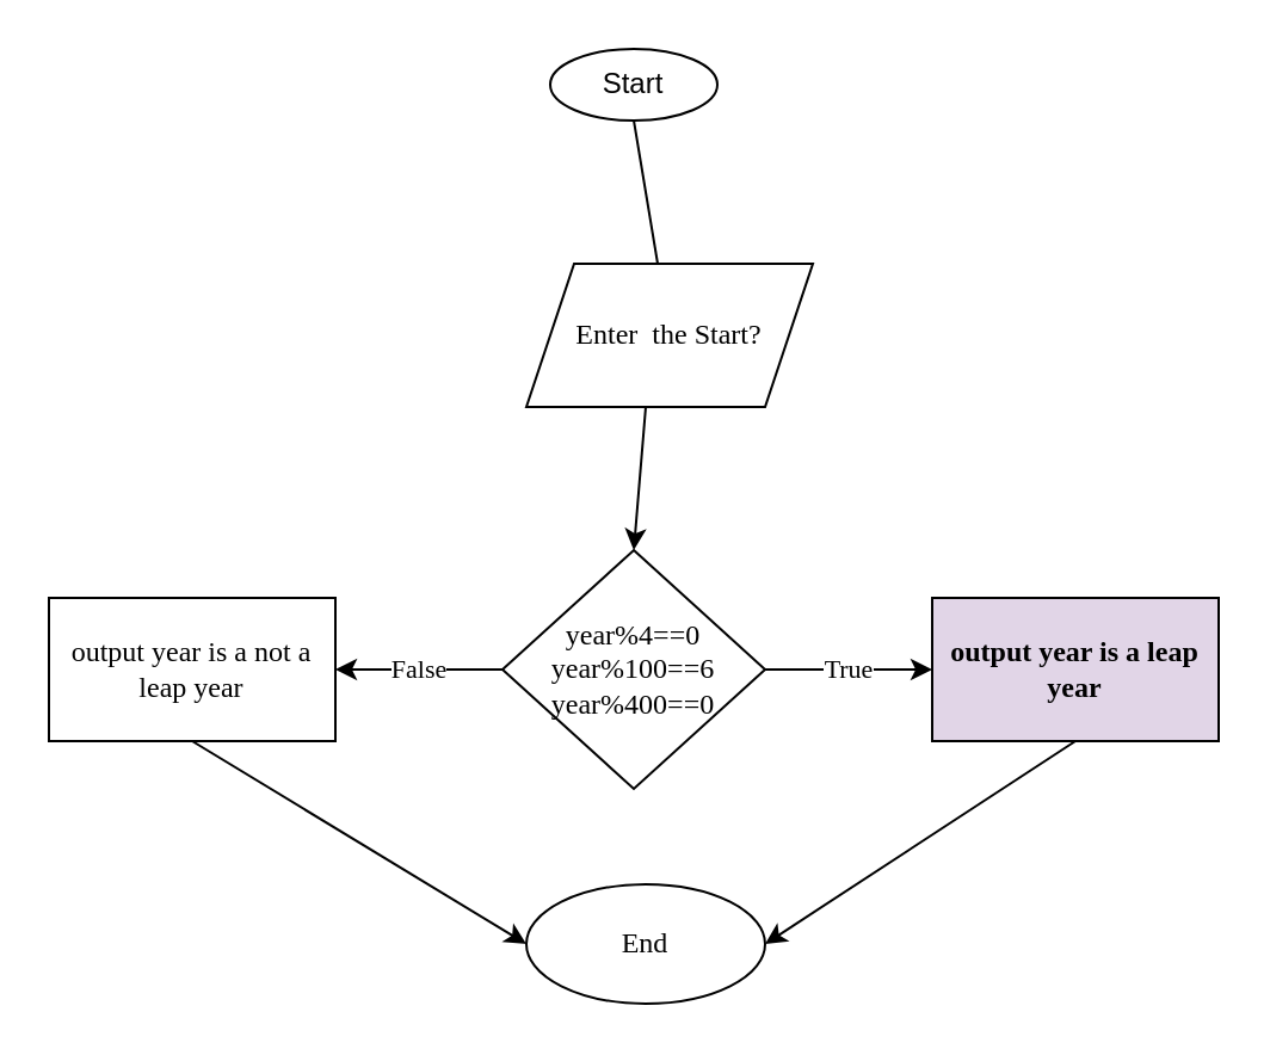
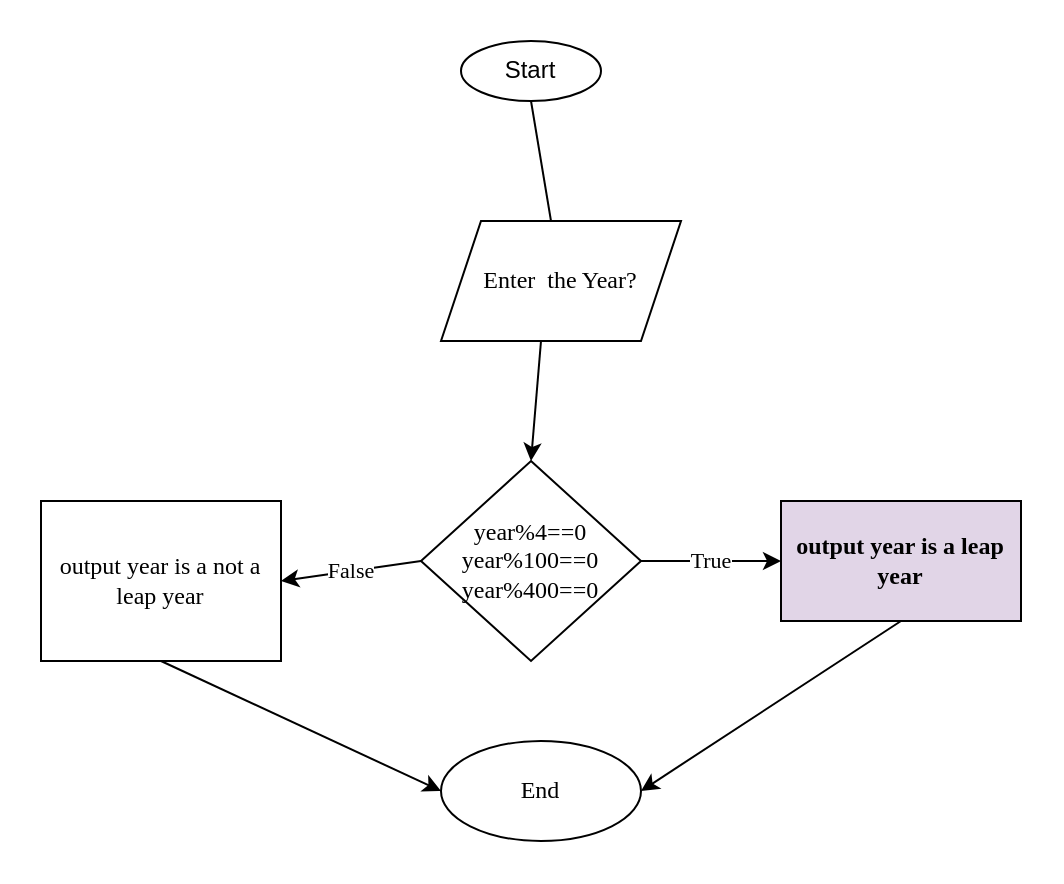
  <mxCell id="0" />
  <mxCell id="1" parent="0" />
  <mxCell id="2" value="Start" style="ellipse;whiteSpace=wrap;html=1;" parent="1" vertex="1"><mxGeometry x="230" y="20" width="70" height="30" as="geometry" /></mxCell>
  <mxCell id="3" value="" style="endArrow=classic;html=1;rounded=0;fontFamily=Times New Roman;exitX=0.5;exitY=1;exitDx=0;exitDy=0;startArrow=none;" parent="1" source="5" edge="1"><mxGeometry width="50" height="50" relative="1" as="geometry"><mxPoint x="340" y="280" as="sourcePoint" /><mxPoint x="280" y="160" as="targetPoint" /></mxGeometry></mxCell>
  <mxCell id="4" value="" style="endArrow=none;html=1;rounded=0;fontFamily=Times New Roman;exitX=0.5;exitY=1;exitDx=0;exitDy=0;" parent="1" source="2" target="5" edge="1"><mxGeometry width="50" height="50" relative="1" as="geometry"><mxPoint x="280" y="70" as="sourcePoint" /><mxPoint x="280" y="160" as="targetPoint" /></mxGeometry></mxCell>
- <mxCell id="5" value="Enter&amp;nbsp; the Start?" style="shape=parallelogram;perimeter=parallelogramPerimeter;whiteSpace=wrap;html=1;fixedSize=1;fontFamily=Times New Roman;" parent="1" vertex="1"><mxGeometry x="220" y="110" width="120" height="60" as="geometry" /></mxCell>
- <mxCell id="6" value="year%4==0&lt;br&gt;year%100==6&lt;br&gt;year%400==0" style="rhombus;whiteSpace=wrap;html=1;fontFamily=Times New Roman;" parent="1" vertex="1"><mxGeometry x="210" y="230" width="110" height="100" as="geometry" /></mxCell>
+ <mxCell id="5" value="Enter&amp;nbsp; the Year?" style="shape=parallelogram;perimeter=parallelogramPerimeter;whiteSpace=wrap;html=1;fixedSize=1;fontFamily=Times New Roman;" parent="1" vertex="1"><mxGeometry x="220" y="110" width="120" height="60" as="geometry" /></mxCell>
+ <mxCell id="6" value="year%4==0&lt;br&gt;year%100==0&lt;br&gt;year%400==0" style="rhombus;whiteSpace=wrap;html=1;fontFamily=Times New Roman;" parent="1" vertex="1"><mxGeometry x="210" y="230" width="110" height="100" as="geometry" /></mxCell>
  <mxCell id="7" value="" style="endArrow=classic;html=1;rounded=0;fontFamily=Times New Roman;entryX=0.5;entryY=0;entryDx=0;entryDy=0;" parent="1" target="6" edge="1"><mxGeometry width="50" height="50" relative="1" as="geometry"><mxPoint x="270" y="170" as="sourcePoint" /><mxPoint x="350" y="190" as="targetPoint" /><Array as="points"><mxPoint x="270" y="170" /></Array></mxGeometry></mxCell>
  <mxCell id="8" value="True" style="endArrow=classic;html=1;rounded=0;fontFamily=Times New Roman;exitX=1;exitY=0.5;exitDx=0;exitDy=0;" parent="1" source="6" edge="1"><mxGeometry width="50" height="50" relative="1" as="geometry"><mxPoint x="340" y="290" as="sourcePoint" /><mxPoint x="390" y="280" as="targetPoint" /></mxGeometry></mxCell>
  <mxCell id="9" value="output year is a leap year" style="rounded=0;whiteSpace=wrap;html=1;fontFamily=Times New Roman;fontStyle=1;fillColor=#e1d5e7;" parent="1" vertex="1"><mxGeometry x="390" y="250" width="120" height="60" as="geometry" /></mxCell>
  <mxCell id="10" value="False" style="endArrow=classic;html=1;rounded=0;fontFamily=Times New Roman;exitX=0;exitY=0.5;exitDx=0;exitDy=0;entryX=1;entryY=0.5;entryDx=0;entryDy=0;" parent="1" source="6" target="11" edge="1"><mxGeometry width="50" height="50" relative="1" as="geometry"><mxPoint x="130" y="280" as="sourcePoint" /><mxPoint x="150" y="280" as="targetPoint" /></mxGeometry></mxCell>
- <mxCell id="11" value="output year is a not a leap year" style="rounded=0;whiteSpace=wrap;html=1;fontFamily=Times New Roman;" parent="1" vertex="1"><mxGeometry x="20" y="250" width="120" height="60" as="geometry" /></mxCell>
+ <mxCell id="11" value="output year is a not a leap year" style="rounded=0;whiteSpace=wrap;html=1;fontFamily=Times New Roman;" parent="1" vertex="1"><mxGeometry x="20" y="250" width="120" height="80" as="geometry" /></mxCell>
  <mxCell id="12" value="End" style="ellipse;whiteSpace=wrap;html=1;fontFamily=Times New Roman;" parent="1" vertex="1"><mxGeometry x="220" y="370" width="100" height="50" as="geometry" /></mxCell>
  <mxCell id="13" value="" style="endArrow=classic;html=1;rounded=0;fontFamily=Times New Roman;exitX=0.5;exitY=1;exitDx=0;exitDy=0;entryX=0;entryY=0.5;entryDx=0;entryDy=0;" parent="1" source="11" target="12" edge="1"><mxGeometry width="50" height="50" relative="1" as="geometry"><mxPoint x="80" y="410" as="sourcePoint" /><mxPoint x="80" y="390" as="targetPoint" /></mxGeometry></mxCell>
  <mxCell id="14" value="" style="endArrow=classic;html=1;rounded=0;fontFamily=Times New Roman;exitX=0.5;exitY=1;exitDx=0;exitDy=0;entryX=1;entryY=0.5;entryDx=0;entryDy=0;" parent="1" target="12" edge="1"><mxGeometry width="50" height="50" relative="1" as="geometry"><mxPoint x="450" y="310" as="sourcePoint" /><mxPoint x="450" y="340" as="targetPoint" /></mxGeometry></mxCell>
